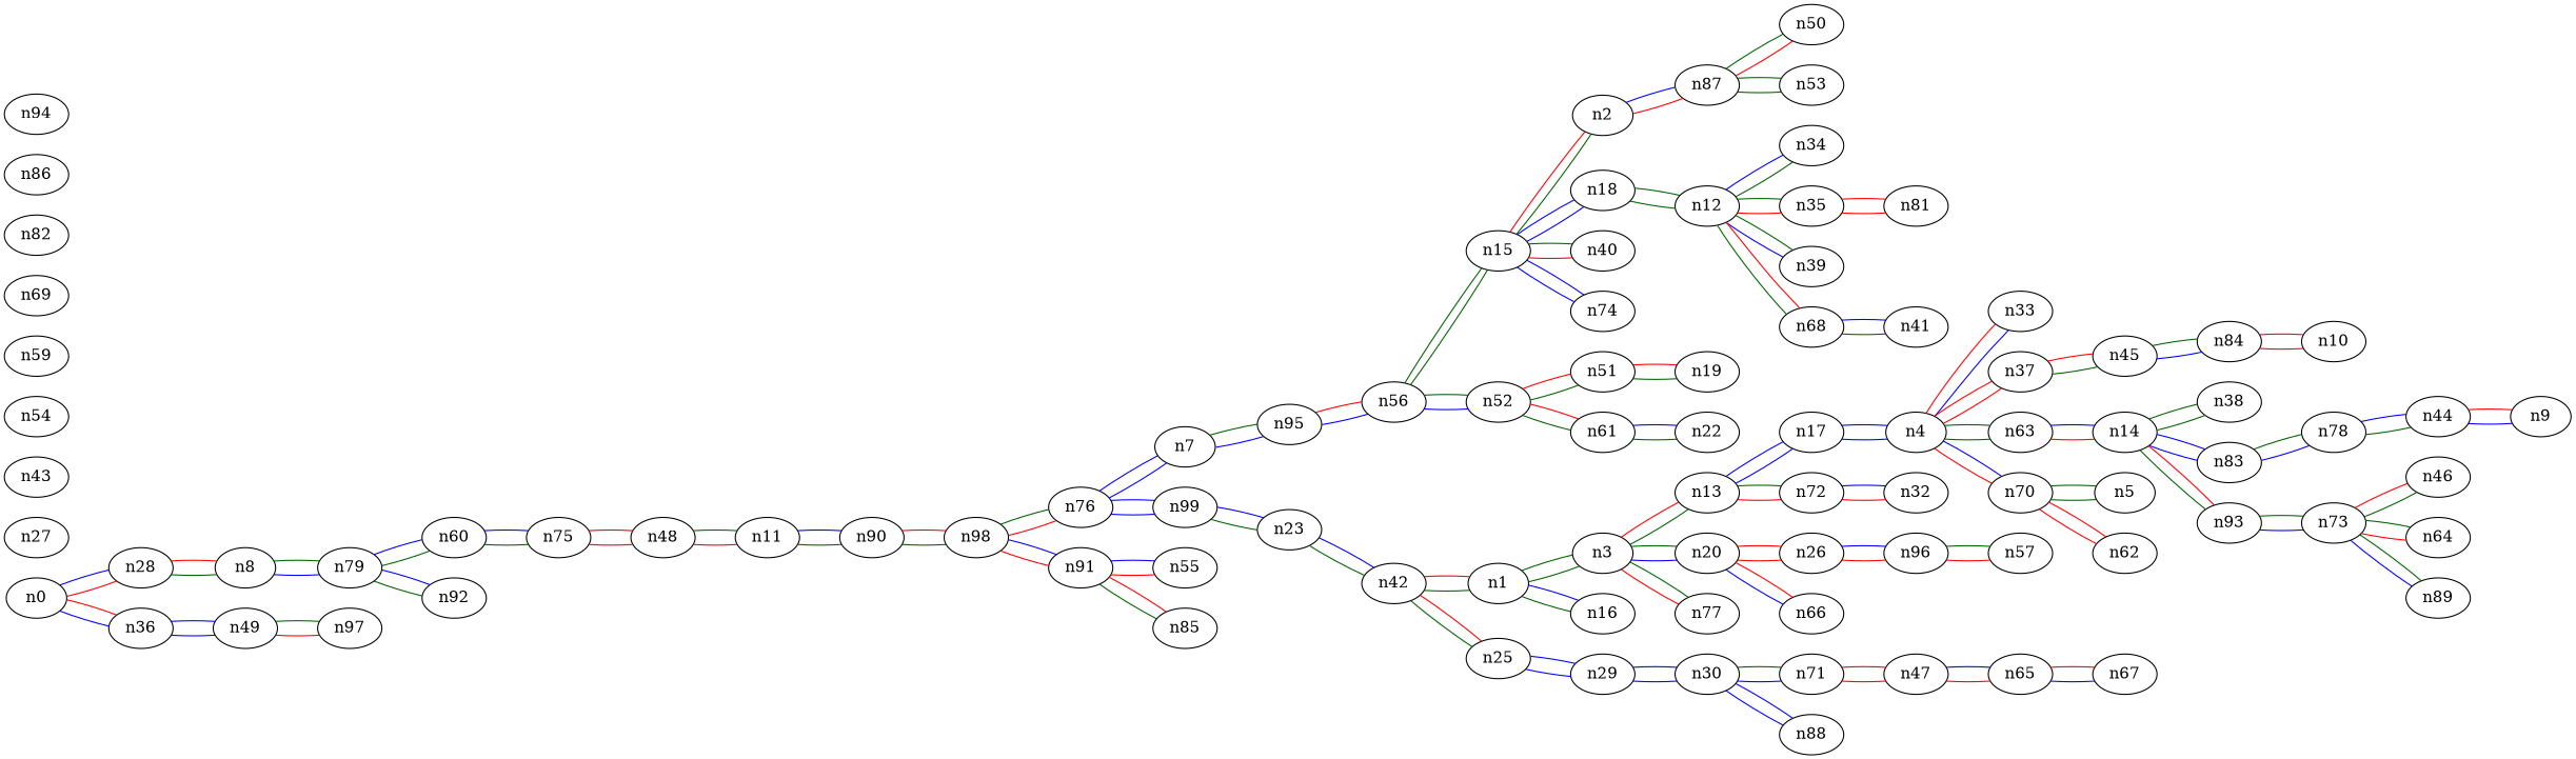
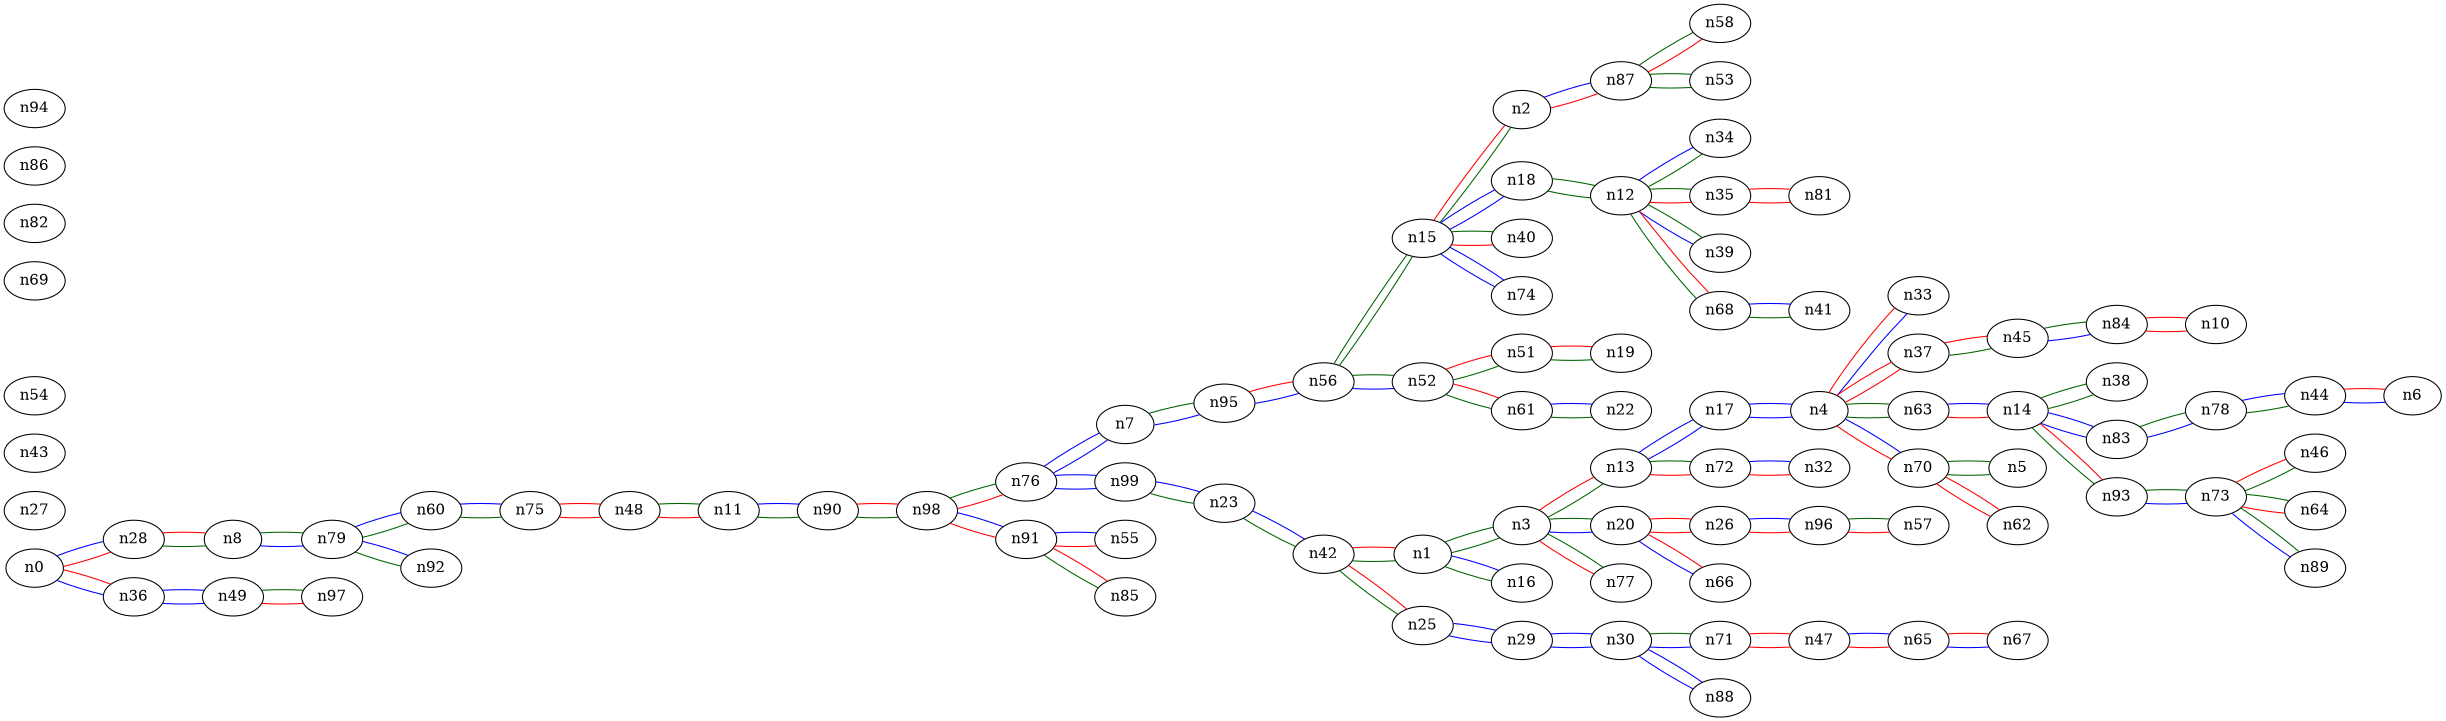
  graph {
    rankdir=LR
    edge [color=darkgreen]
    n0
    n28
    n36
    n8
    n49
    n1
    n3
    n16
    n42
    n13
    n20
    n77
    n23
    n25
    n2
    n15
    n87
    n18
    n40
    n56
    n74
-   n50
+   n50 [label=n58]
    n53
    n17
    n72
    n26
    n66
    n4
    n33
    n37
    n63
    n70
    n45
    n14
    n5
    n62
    n7
    n76
    n95
    n99
    n98
    n79
    n60
    n92
-   n9
+   n9 [label=n6]
    n44
    n78
    n10
    n84
    n11
    n48
    n90
    n75
    n12
    n34
    n35
    n39
    n68
    n81
    n41
    n32
    n38
    n83
    n93
    n73
    n52
    n19
    n51
    n96
    n22
    n61
    n29
    n30
    n57
    n27
    n71
    n88
    n47
    n97
    n43
    n46
    n64
    n89
    n65
    n67
    n54
    n55
    n91
    n85
-   n59
    n69
    n82
    n86
    n94
    n0 -- n28 [color=red]
    n0 -- n36 [color=blue]
    n28 -- n0 [color=blue]
    n28 -- n8
    n36 -- n0 [color=red]
    n36 -- n49 [color=blue]
    n8 -- n28 [color=red]
    n8 -- n79 [color=blue]
    n49 -- n36 [color=blue]
    n49 -- n97 [color=red]
    n1 -- n3
    n1 -- n16
    n1 -- n42 [color=red]
    n3 -- n1
    n3 -- n13
    n3 -- n20 [color=blue]
    n3 -- n77 [color=red]
    n16 -- n1 [color=blue]
    n42 -- n1
    n42 -- n23 [color=blue]
    n42 -- n25
    n13 -- n3 [color=red]
    n13 -- n17 [color=blue]
    n13 -- n72 [color=red]
    n20 -- n3
    n20 -- n26 [color=red]
    n20 -- n66 [color=blue]
    n77 -- n3
    n23 -- n42
    n23 -- n99 [color=blue]
    n25 -- n42 [color=red]
    n25 -- n29 [color=blue]
    n2 -- n15 [color=red]
    n2 -- n87 [color=red]
    n15 -- n2
    n15 -- n18 [color=blue]
    n15 -- n40 [color=red]
    n15 -- n56
    n15 -- n74 [color=blue]
    n87 -- n2 [color=blue]
    n87 -- n50 [color=red]
    n87 -- n53
    n18 -- n15 [color=blue]
    n18 -- n12
    n40 -- n15
    n56 -- n15
    n56 -- n95 [color=red]
    n56 -- n52 [color=blue]
    n74 -- n15 [color=blue]
    n50 -- n87
    n53 -- n87
    n17 -- n13 [color=blue]
    n17 -- n4 [color=blue]
    n72 -- n13
    n72 -- n32 [color=red]
    n26 -- n20 [color=red]
    n26 -- n96 [color=red]
    n66 -- n20 [color=red]
    n4 -- n17 [color=blue]
    n4 -- n33 [color=blue]
    n4 -- n37 [color=red]
    n4 -- n63
    n4 -- n70 [color=red]
    n33 -- n4 [color=red]
    n37 -- n4 [color=red]
    n37 -- n45
    n63 -- n4
    n63 -- n14 [color=red]
    n70 -- n4 [color=blue]
    n70 -- n5
    n70 -- n62 [color=red]
    n45 -- n37 [color=red]
    n45 -- n84 [color=blue]
    n14 -- n63 [color=blue]
    n14 -- n38
    n14 -- n83 [color=blue]
    n14 -- n93
    n5 -- n70
    n62 -- n70 [color=red]
    n7 -- n76 [color=blue]
    n7 -- n95 [color=blue]
    n76 -- n7 [color=blue]
    n76 -- n99 [color=blue]
    n76 -- n98
    n95 -- n56 [color=blue]
    n95 -- n7
    n99 -- n23
    n99 -- n76 [color=blue]
    n98 -- n76 [color=red]
    n98 -- n90 [color=red]
    n98 -- n91 [color=red]
    n79 -- n8
    n79 -- n60
    n79 -- n92
    n60 -- n79 [color=blue]
    n60 -- n75
    n92 -- n79 [color=blue]
    n9 -- n44 [color=red]
    n44 -- n9 [color=blue]
    n44 -- n78 [color=blue]
    n78 -- n44
    n78 -- n83
    n10 -- n84 [color=red]
    n84 -- n45
    n84 -- n10 [color=red]
    n11 -- n48
    n11 -- n90
    n48 -- n11 [color=red]
    n48 -- n75 [color=red]
    n90 -- n98
    n90 -- n11 [color=blue]
    n75 -- n60 [color=blue]
    n75 -- n48 [color=red]
    n12 -- n18
    n12 -- n34
    n12 -- n35 [color=red]
    n12 -- n39 [color=blue]
    n12 -- n68
    n34 -- n12 [color=blue]
    n35 -- n12
    n35 -- n81 [color=red]
    n39 -- n12
    n68 -- n12 [color=red]
    n68 -- n41
    n81 -- n35 [color=red]
    n41 -- n68 [color=blue]
    n32 -- n72 [color=blue]
    n38 -- n14
    n83 -- n14 [color=blue]
    n83 -- n78 [color=blue]
    n93 -- n14 [color=red]
    n93 -- n73 [color=blue]
    n73 -- n93
    n73 -- n46
    n73 -- n64 [color=red]
    n73 -- n89 [color=blue]
    n52 -- n56
    n52 -- n51
    n52 -- n61
    n19 -- n51 [color=red]
    n51 -- n52 [color=red]
    n51 -- n19
    n96 -- n26 [color=blue]
    n96 -- n57 [color=red]
    n22 -- n61 [color=blue]
    n61 -- n52 [color=red]
    n61 -- n22
    n29 -- n25 [color=blue]
    n29 -- n30 [color=blue]
    n30 -- n29 [color=blue]
    n30 -- n71 [color=blue]
    n30 -- n88 [color=blue]
    n57 -- n96
    n71 -- n30
    n71 -- n47 [color=red]
    n88 -- n30 [color=blue]
    n47 -- n71 [color=red]
    n47 -- n65 [color=red]
    n97 -- n49
    n46 -- n73 [color=red]
    n64 -- n73
    n89 -- n73
    n65 -- n47 [color=blue]
    n65 -- n67 [color=blue]
    n67 -- n65 [color=red]
    n55 -- n91 [color=blue]
    n91 -- n98 [color=blue]
    n91 -- n55 [color=red]
    n91 -- n85
    n85 -- n91 [color=red]
  }
